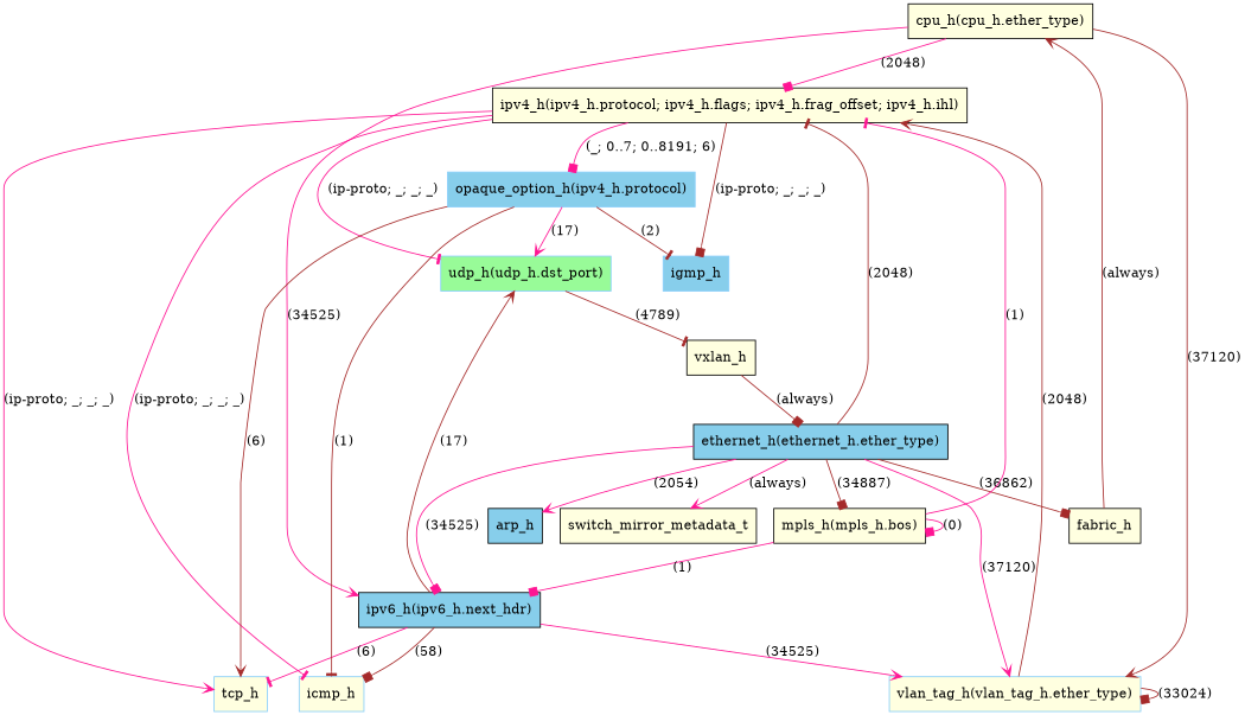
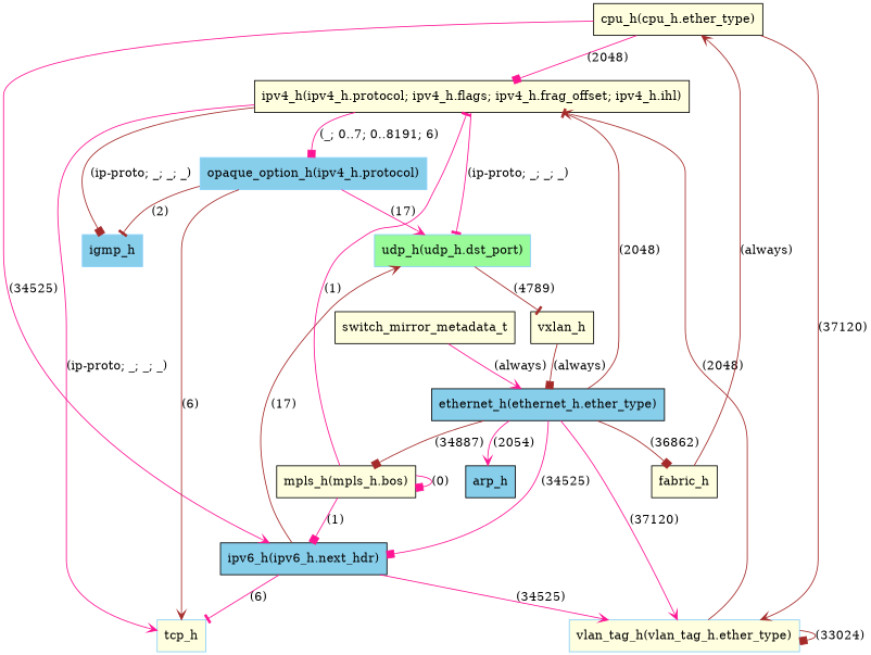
  digraph {
    node [fillcolor=lightyellow shape=rectangle style=filled]
    edge [arrowhead=vee color=deeppink shape=rectangle]
    n1 [label="cpu_h(cpu_h.ether_type)"]
    n2 [label="ipv4_h(ipv4_h.protocol; ipv4_h.flags; ipv4_h.frag_offset; ipv4_h.ihl)"]
    n3 [fillcolor=skyblue label="ipv6_h(ipv6_h.next_hdr)"]
    n4 [color=lightskyblue label="vlan_tag_h(vlan_tag_h.ether_type)"]
-   n5 [color=lightskyblue label=icmp_h]
    n6 [color=lightskyblue fillcolor=skyblue label=igmp_h]
    n7 [color=lightskyblue fillcolor=skyblue label="opaque_option_h(ipv4_h.protocol)"]
    n8 [color=lightskyblue label=tcp_h]
    n9 [color=lightskyblue fillcolor=palegreen label="udp_h(udp_h.dst_port)"]
    n10 [label=vxlan_h]
    n11 [fillcolor=skyblue label="ethernet_h(ethernet_h.ether_type)"]
    n12 [fillcolor=skyblue label=arp_h]
    n13 [label=fabric_h]
    n14 [label="mpls_h(mpls_h.bos)"]
    n15 [label=switch_mirror_metadata_t]
    n1 -> n2 [arrowhead=box label="(2048)"]
    n1 -> n3 [label="(34525)"]
    n1 -> n4 [color=brown label="(37120)"]
-   n2 -> n5 [arrowhead=tee label="(ip-proto; _; _; _)"]
    n2 -> n6 [arrowhead=box color=brown label="(ip-proto; _; _; _)"]
    n2 -> n7 [arrowhead=box label="(_; 0..7; 0..8191; 6)"]
    n2 -> n8 [label="(ip-proto; _; _; _)"]
    n2 -> n9 [arrowhead=tee label="(ip-proto; _; _; _)"]
    n3 -> n4 [label="(34525)"]
-   n3 -> n5 [arrowhead=box color=brown label="(58)"]
    n3 -> n8 [arrowhead=tee label="(6)"]
    n3 -> n9 [color=brown label="(17)"]
    n4 -> n2 [color=brown label="(2048)"]
    n4 -> n4 [arrowhead=box color=brown label="(33024)"]
-   n7 -> n5 [arrowhead=tee color=brown label="(1)"]
    n7 -> n6 [arrowhead=tee color=brown label="(2)"]
    n7 -> n8 [color=brown label="(6)"]
    n7 -> n9 [label="(17)"]
    n9 -> n10 [arrowhead=tee color=brown label="(4789)"]
    n10 -> n11 [arrowhead=box color=brown label="(always)"]
    n11 -> n2 [arrowhead=tee color=brown label="(2048)"]
    n11 -> n3 [arrowhead=box label="(34525)"]
    n11 -> n4 [label="(37120)"]
    n11 -> n12 [label="(2054)"]
    n11 -> n13 [arrowhead=box color=brown label="(36862)"]
    n11 -> n14 [arrowhead=box color=brown label="(34887)"]
    n13 -> n1 [color=brown label="(always)"]
    n14 -> n2 [arrowhead=tee label="(1)"]
    n14 -> n3 [arrowhead=box label="(1)"]
    n14 -> n14 [arrowhead=box label="(0)"]
-   n11 -> n15 [label="(always)"]
+   n15 -> n11 [label="(always)"]
  }
